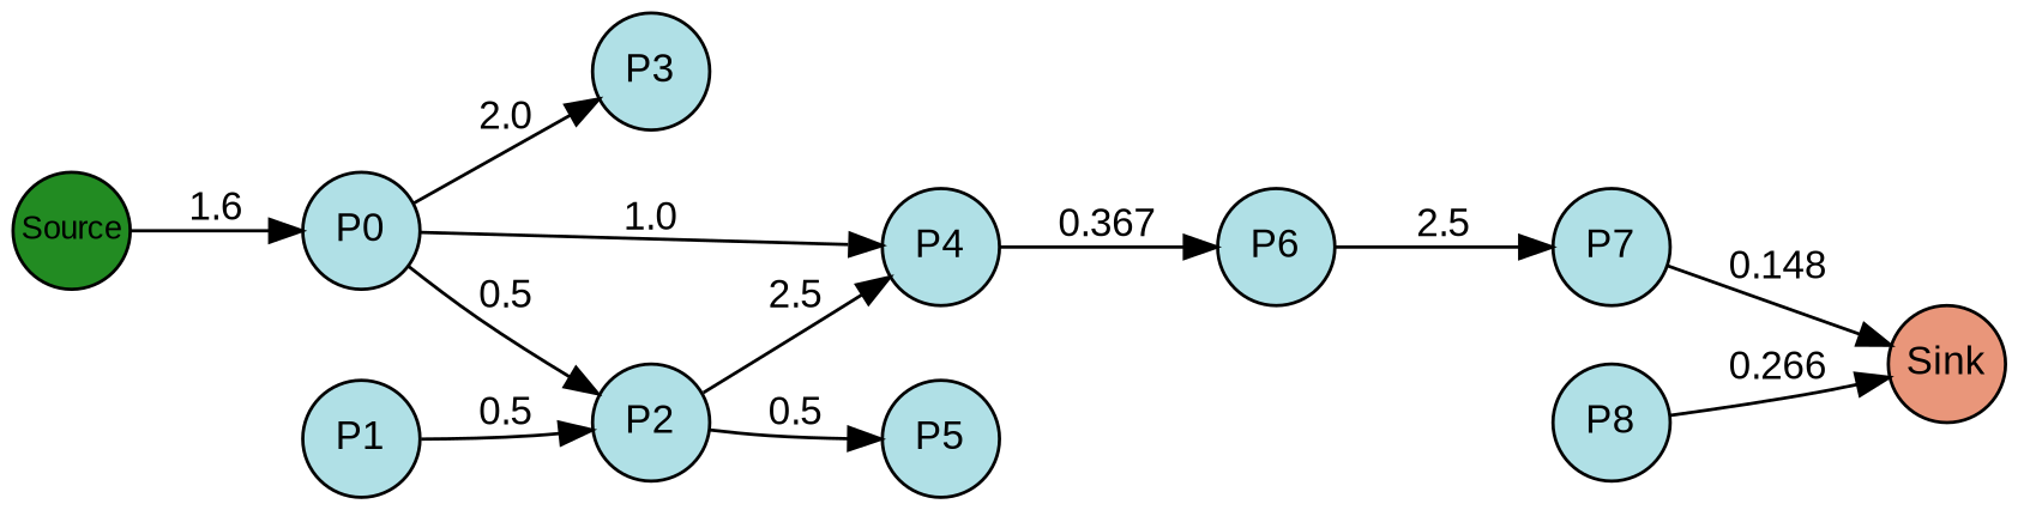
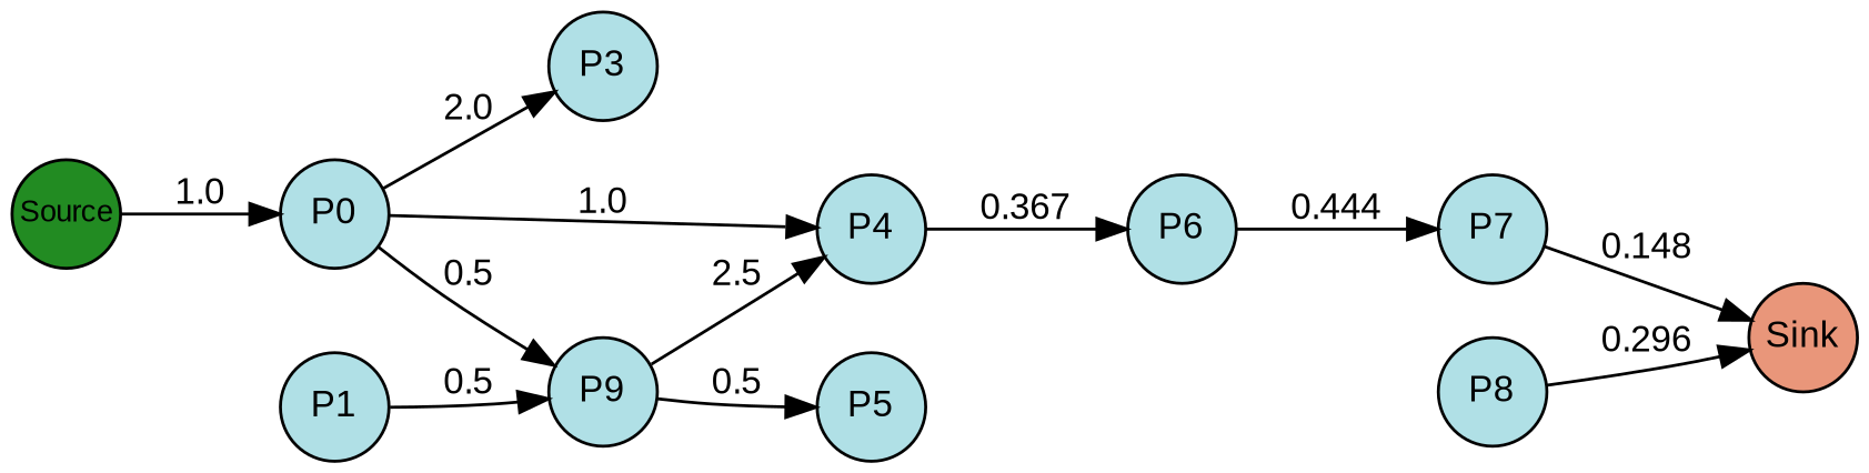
  digraph {
    rankdir=LR
    splines=true
    node [fillcolor=powderblue fixedsize=true fontcolor=black fontname=arial fontsize=12 margin=0 shape=circle style=filled]
    edge [fontcolor=black fontname=arial fontsize=12 margin=0]
    n1 [fillcolor=forestgreen fontsize=10 label=Source width=0.5]
    n2 [label=P0 width=0.5]
    n3 [label=P1 width=0.5]
-   n4 [label=P2 width=0.5]
+   n4 [label=P9 width=0.5]
    n5 [label=P3 width=0.5]
    n6 [label=P4 width=0.5]
    n7 [label=P5 width=0.5]
    n8 [label=P6 width=0.5]
    n9 [label=P7 width=0.5]
    n10 [label=P8 width=0.5]
    n11 [fillcolor=darksalmon label=Sink width=0.5]
    subgraph sub_1 {
      rank=same
      n1
    }
    subgraph sub_2 {
      rank=same
      n2
      n3
    }
    subgraph sub_3 {
      rank=same
      n4
      n5
    }
    subgraph sub_4 {
      rank=same
      n6
      n7
    }
    subgraph sub_5 {
      rank=same
      n8
    }
    subgraph sub_6 {
      rank=same
      n9
    }
    subgraph sub_7 {
      rank=same
      n10
    }
    subgraph sub_8 {
      rank=same
      n11
    }
-   n1 -> n2 [label=1.6]
+   n1 -> n2 [label=1.0]
    n2 -> n4 [label=0.5]
    n2 -> n5 [label=2.0]
    n2 -> n6 [label=1.0]
    n3 -> n4 [label=0.5]
    n4 -> n6 [label=2.5]
    n4 -> n7 [label=0.5]
    n6 -> n8 [label=0.367]
-   n8 -> n9 [label=2.5]
+   n8 -> n9 [label=0.444]
    n9 -> n11 [label=0.148]
-   n10 -> n11 [label=0.266]
+   n10 -> n11 [label=0.296]
  }
